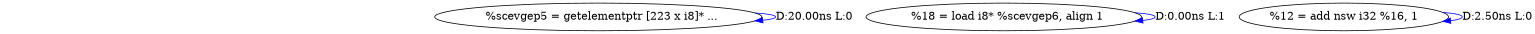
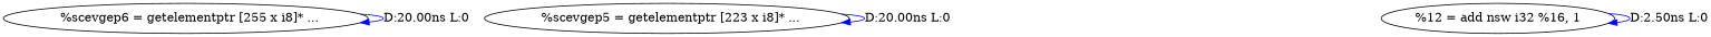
  digraph {
    edge [color=blue]
+   n1 [label="  %scevgep6 = getelementptr [255 x i8]* ..."]
    n2 [label="  %scevgep5 = getelementptr [223 x i8]* ..."]
-   n3 [label="  %18 = load i8* %scevgep6, align 1"]
    n4 [label="%12 = add nsw i32 %16, 1"]
+   n1 -> n1 [label="D:20.00ns L:0"]
    n2 -> n2 [label="D:20.00ns L:0"]
-   n3 -> n3 [label="D:0.00ns L:1"]
    n4 -> n4 [label="D:2.50ns L:0"]
  }
